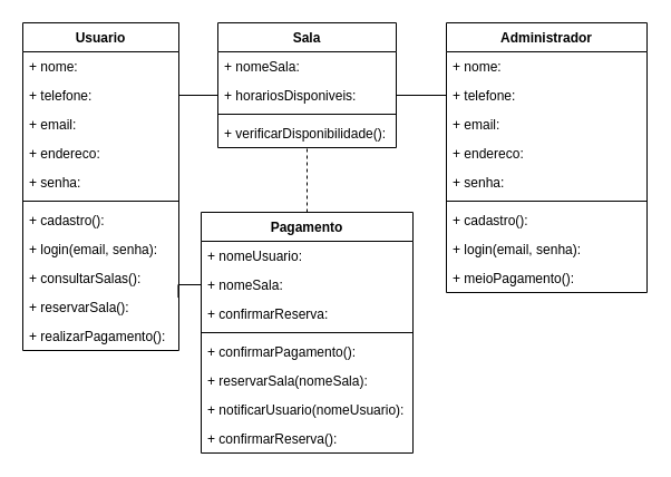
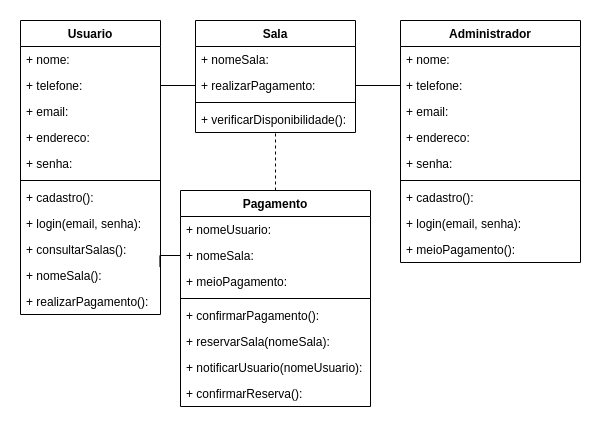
  <mxCell id="0" />
  <mxCell id="1" parent="0" />
  <mxCell id="2" value="Usuario" style="swimlane;fontStyle=1;align=center;verticalAlign=top;childLayout=stackLayout;horizontal=1;startSize=26;horizontalStack=0;resizeParent=1;resizeParentMax=0;resizeLast=0;collapsible=1;marginBottom=0;whiteSpace=wrap;html=1;" parent="1" vertex="1"><mxGeometry x="20" y="20" width="140" height="294" as="geometry" /></mxCell>
  <mxCell id="3" value="+ nome:&amp;nbsp;&lt;div&gt;&lt;br&gt;&lt;/div&gt;" style="text;strokeColor=none;fillColor=none;align=left;verticalAlign=top;spacingLeft=4;spacingRight=4;overflow=hidden;rotatable=0;points=[[0,0.5],[1,0.5]];portConstraint=eastwest;whiteSpace=wrap;html=1;" parent="2" vertex="1"><mxGeometry y="26" width="140" height="26" as="geometry" /></mxCell>
  <mxCell id="4" value="+ telefone:&amp;nbsp;" style="text;strokeColor=none;fillColor=none;align=left;verticalAlign=top;spacingLeft=4;spacingRight=4;overflow=hidden;rotatable=0;points=[[0,0.5],[1,0.5]];portConstraint=eastwest;whiteSpace=wrap;html=1;" parent="2" vertex="1"><mxGeometry y="52" width="140" height="26" as="geometry" /></mxCell>
  <mxCell id="5" value="+ email:&amp;nbsp;" style="text;strokeColor=none;fillColor=none;align=left;verticalAlign=top;spacingLeft=4;spacingRight=4;overflow=hidden;rotatable=0;points=[[0,0.5],[1,0.5]];portConstraint=eastwest;whiteSpace=wrap;html=1;" parent="2" vertex="1"><mxGeometry y="78" width="140" height="26" as="geometry" /></mxCell>
  <mxCell id="6" value="+ endereco:&amp;nbsp;" style="text;strokeColor=none;fillColor=none;align=left;verticalAlign=top;spacingLeft=4;spacingRight=4;overflow=hidden;rotatable=0;points=[[0,0.5],[1,0.5]];portConstraint=eastwest;whiteSpace=wrap;html=1;" parent="2" vertex="1"><mxGeometry y="104" width="140" height="26" as="geometry" /></mxCell>
  <mxCell id="7" value="+ senha:&amp;nbsp;" style="text;strokeColor=none;fillColor=none;align=left;verticalAlign=top;spacingLeft=4;spacingRight=4;overflow=hidden;rotatable=0;points=[[0,0.5],[1,0.5]];portConstraint=eastwest;whiteSpace=wrap;html=1;" parent="2" vertex="1"><mxGeometry y="130" width="140" height="26" as="geometry" /></mxCell>
  <mxCell id="8" value="" style="line;strokeWidth=1;fillColor=none;align=left;verticalAlign=middle;spacingTop=-1;spacingLeft=3;spacingRight=3;rotatable=0;labelPosition=right;points=[];portConstraint=eastwest;strokeColor=inherit;" parent="2" vertex="1"><mxGeometry y="156" width="140" height="8" as="geometry" /></mxCell>
  <mxCell id="9" value="+ cadastro():&amp;nbsp;" style="text;strokeColor=none;fillColor=none;align=left;verticalAlign=top;spacingLeft=4;spacingRight=4;overflow=hidden;rotatable=0;points=[[0,0.5],[1,0.5]];portConstraint=eastwest;whiteSpace=wrap;html=1;" parent="2" vertex="1"><mxGeometry y="164" width="140" height="26" as="geometry" /></mxCell>
  <mxCell id="10" value="+ login(email, senha):&amp;nbsp;" style="text;strokeColor=none;fillColor=none;align=left;verticalAlign=top;spacingLeft=4;spacingRight=4;overflow=hidden;rotatable=0;points=[[0,0.5],[1,0.5]];portConstraint=eastwest;whiteSpace=wrap;html=1;" parent="2" vertex="1"><mxGeometry y="190" width="140" height="26" as="geometry" /></mxCell>
  <mxCell id="11" value="+ consultarSalas():&amp;nbsp;" style="text;strokeColor=none;fillColor=none;align=left;verticalAlign=top;spacingLeft=4;spacingRight=4;overflow=hidden;rotatable=0;points=[[0,0.5],[1,0.5]];portConstraint=eastwest;whiteSpace=wrap;html=1;" parent="2" vertex="1"><mxGeometry y="216" width="140" height="26" as="geometry" /></mxCell>
- <mxCell id="12" value="+ reservarSala():&amp;nbsp;" style="text;strokeColor=none;fillColor=none;align=left;verticalAlign=top;spacingLeft=4;spacingRight=4;overflow=hidden;rotatable=0;points=[[0,0.5],[1,0.5]];portConstraint=eastwest;whiteSpace=wrap;html=1;" parent="2" vertex="1"><mxGeometry y="242" width="140" height="26" as="geometry" /></mxCell>
+ <mxCell id="12" value="+ nomeSala():&amp;nbsp;" style="text;strokeColor=none;fillColor=none;align=left;verticalAlign=top;spacingLeft=4;spacingRight=4;overflow=hidden;rotatable=0;points=[[0,0.5],[1,0.5]];portConstraint=eastwest;whiteSpace=wrap;html=1;" parent="2" vertex="1"><mxGeometry y="242" width="140" height="26" as="geometry" /></mxCell>
  <mxCell id="13" value="+ realizarPagamento():&amp;nbsp;" style="text;strokeColor=none;fillColor=none;align=left;verticalAlign=top;spacingLeft=4;spacingRight=4;overflow=hidden;rotatable=0;points=[[0,0.5],[1,0.5]];portConstraint=eastwest;whiteSpace=wrap;html=1;" vertex="1" parent="2"><mxGeometry y="268" width="140" height="26" as="geometry" /></mxCell>
  <mxCell id="14" value="Administrador" style="swimlane;fontStyle=1;align=center;verticalAlign=top;childLayout=stackLayout;horizontal=1;startSize=26;horizontalStack=0;resizeParent=1;resizeParentMax=0;resizeLast=0;collapsible=1;marginBottom=0;whiteSpace=wrap;html=1;" parent="1" vertex="1"><mxGeometry x="400" y="20" width="180" height="242" as="geometry" /></mxCell>
  <mxCell id="15" value="+ nome:&amp;nbsp;&lt;div&gt;&lt;br&gt;&lt;/div&gt;" style="text;strokeColor=none;fillColor=none;align=left;verticalAlign=top;spacingLeft=4;spacingRight=4;overflow=hidden;rotatable=0;points=[[0,0.5],[1,0.5]];portConstraint=eastwest;whiteSpace=wrap;html=1;" parent="14" vertex="1"><mxGeometry y="26" width="180" height="26" as="geometry" /></mxCell>
  <mxCell id="16" value="+ telefone:" style="text;strokeColor=none;fillColor=none;align=left;verticalAlign=top;spacingLeft=4;spacingRight=4;overflow=hidden;rotatable=0;points=[[0,0.5],[1,0.5]];portConstraint=eastwest;whiteSpace=wrap;html=1;" parent="14" vertex="1"><mxGeometry y="52" width="180" height="26" as="geometry" /></mxCell>
  <mxCell id="17" value="+ email:&amp;nbsp;" style="text;strokeColor=none;fillColor=none;align=left;verticalAlign=top;spacingLeft=4;spacingRight=4;overflow=hidden;rotatable=0;points=[[0,0.5],[1,0.5]];portConstraint=eastwest;whiteSpace=wrap;html=1;" parent="14" vertex="1"><mxGeometry y="78" width="180" height="26" as="geometry" /></mxCell>
  <mxCell id="18" value="+ endereco:&amp;nbsp;" style="text;strokeColor=none;fillColor=none;align=left;verticalAlign=top;spacingLeft=4;spacingRight=4;overflow=hidden;rotatable=0;points=[[0,0.5],[1,0.5]];portConstraint=eastwest;whiteSpace=wrap;html=1;" parent="14" vertex="1"><mxGeometry y="104" width="180" height="26" as="geometry" /></mxCell>
  <mxCell id="19" value="+ senha:&amp;nbsp;" style="text;strokeColor=none;fillColor=none;align=left;verticalAlign=top;spacingLeft=4;spacingRight=4;overflow=hidden;rotatable=0;points=[[0,0.5],[1,0.5]];portConstraint=eastwest;whiteSpace=wrap;html=1;" parent="14" vertex="1"><mxGeometry y="130" width="180" height="26" as="geometry" /></mxCell>
  <mxCell id="20" value="" style="line;strokeWidth=1;fillColor=none;align=left;verticalAlign=middle;spacingTop=-1;spacingLeft=3;spacingRight=3;rotatable=0;labelPosition=right;points=[];portConstraint=eastwest;strokeColor=inherit;" parent="14" vertex="1"><mxGeometry y="156" width="180" height="8" as="geometry" /></mxCell>
  <mxCell id="21" value="+ cadastro():&amp;nbsp;" style="text;strokeColor=none;fillColor=none;align=left;verticalAlign=top;spacingLeft=4;spacingRight=4;overflow=hidden;rotatable=0;points=[[0,0.5],[1,0.5]];portConstraint=eastwest;whiteSpace=wrap;html=1;" parent="14" vertex="1"><mxGeometry y="164" width="180" height="26" as="geometry" /></mxCell>
  <mxCell id="22" value="+ login(email, senha):&amp;nbsp;" style="text;strokeColor=none;fillColor=none;align=left;verticalAlign=top;spacingLeft=4;spacingRight=4;overflow=hidden;rotatable=0;points=[[0,0.5],[1,0.5]];portConstraint=eastwest;whiteSpace=wrap;html=1;" parent="14" vertex="1"><mxGeometry y="190" width="180" height="26" as="geometry" /></mxCell>
  <mxCell id="23" value="+ meioPagamento():&amp;nbsp;" style="text;strokeColor=none;fillColor=none;align=left;verticalAlign=top;spacingLeft=4;spacingRight=4;overflow=hidden;rotatable=0;points=[[0,0.5],[1,0.5]];portConstraint=eastwest;whiteSpace=wrap;html=1;" parent="14" vertex="1"><mxGeometry y="216" width="180" height="26" as="geometry" /></mxCell>
  <mxCell id="24" value="Pagamento" style="swimlane;fontStyle=1;align=center;verticalAlign=top;childLayout=stackLayout;horizontal=1;startSize=26;horizontalStack=0;resizeParent=1;resizeParentMax=0;resizeLast=0;collapsible=1;marginBottom=0;whiteSpace=wrap;html=1;" parent="1" vertex="1"><mxGeometry x="180" y="190" width="190" height="216" as="geometry" /></mxCell>
  <mxCell id="25" value="+ nomeUsuario:&amp;nbsp;&lt;div&gt;&lt;br&gt;&lt;/div&gt;" style="text;strokeColor=none;fillColor=none;align=left;verticalAlign=top;spacingLeft=4;spacingRight=4;overflow=hidden;rotatable=0;points=[[0,0.5],[1,0.5]];portConstraint=eastwest;whiteSpace=wrap;html=1;" parent="24" vertex="1"><mxGeometry y="26" width="190" height="26" as="geometry" /></mxCell>
  <mxCell id="26" value="+ nomeSala:&amp;nbsp;" style="text;strokeColor=none;fillColor=none;align=left;verticalAlign=top;spacingLeft=4;spacingRight=4;overflow=hidden;rotatable=0;points=[[0,0.5],[1,0.5]];portConstraint=eastwest;whiteSpace=wrap;html=1;" parent="24" vertex="1"><mxGeometry y="52" width="190" height="26" as="geometry" /></mxCell>
- <mxCell id="27" value="+ confirmarReserva:&amp;nbsp;" style="text;strokeColor=none;fillColor=none;align=left;verticalAlign=top;spacingLeft=4;spacingRight=4;overflow=hidden;rotatable=0;points=[[0,0.5],[1,0.5]];portConstraint=eastwest;whiteSpace=wrap;html=1;" vertex="1" parent="24"><mxGeometry y="78" width="190" height="26" as="geometry" /></mxCell>
+ <mxCell id="27" value="+ meioPagamento:&amp;nbsp;" style="text;strokeColor=none;fillColor=none;align=left;verticalAlign=top;spacingLeft=4;spacingRight=4;overflow=hidden;rotatable=0;points=[[0,0.5],[1,0.5]];portConstraint=eastwest;whiteSpace=wrap;html=1;" vertex="1" parent="24"><mxGeometry y="78" width="190" height="26" as="geometry" /></mxCell>
  <mxCell id="28" value="" style="line;strokeWidth=1;fillColor=none;align=left;verticalAlign=middle;spacingTop=-1;spacingLeft=3;spacingRight=3;rotatable=0;labelPosition=right;points=[];portConstraint=eastwest;strokeColor=inherit;" parent="24" vertex="1"><mxGeometry y="104" width="190" height="8" as="geometry" /></mxCell>
  <mxCell id="29" value="+ confirmarPagamento():" style="text;strokeColor=none;fillColor=none;align=left;verticalAlign=top;spacingLeft=4;spacingRight=4;overflow=hidden;rotatable=0;points=[[0,0.5],[1,0.5]];portConstraint=eastwest;whiteSpace=wrap;html=1;" parent="24" vertex="1"><mxGeometry y="112" width="190" height="26" as="geometry" /></mxCell>
  <mxCell id="30" value="+ reservarSala(nomeSala):" style="text;strokeColor=none;fillColor=none;align=left;verticalAlign=top;spacingLeft=4;spacingRight=4;overflow=hidden;rotatable=0;points=[[0,0.5],[1,0.5]];portConstraint=eastwest;whiteSpace=wrap;html=1;" vertex="1" parent="24"><mxGeometry y="138" width="190" height="26" as="geometry" /></mxCell>
  <mxCell id="31" value="+ notificarUsuario(nomeUsuario):" style="text;strokeColor=none;fillColor=none;align=left;verticalAlign=top;spacingLeft=4;spacingRight=4;overflow=hidden;rotatable=0;points=[[0,0.5],[1,0.5]];portConstraint=eastwest;whiteSpace=wrap;html=1;" parent="24" vertex="1"><mxGeometry y="164" width="190" height="26" as="geometry" /></mxCell>
  <mxCell id="32" value="+ confirmarReserva():" style="text;strokeColor=none;fillColor=none;align=left;verticalAlign=top;spacingLeft=4;spacingRight=4;overflow=hidden;rotatable=0;points=[[0,0.5],[1,0.5]];portConstraint=eastwest;whiteSpace=wrap;html=1;" parent="24" vertex="1"><mxGeometry y="190" width="190" height="26" as="geometry" /></mxCell>
  <mxCell id="33" value="Sala" style="swimlane;fontStyle=1;align=center;verticalAlign=top;childLayout=stackLayout;horizontal=1;startSize=26;horizontalStack=0;resizeParent=1;resizeParentMax=0;resizeLast=0;collapsible=1;marginBottom=0;whiteSpace=wrap;html=1;" parent="1" vertex="1"><mxGeometry x="195" y="20" width="160" height="112" as="geometry" /></mxCell>
  <mxCell id="34" value="+ nomeSala:&amp;nbsp;&lt;div&gt;&lt;br&gt;&lt;/div&gt;" style="text;strokeColor=none;fillColor=none;align=left;verticalAlign=top;spacingLeft=4;spacingRight=4;overflow=hidden;rotatable=0;points=[[0,0.5],[1,0.5]];portConstraint=eastwest;whiteSpace=wrap;html=1;" parent="33" vertex="1"><mxGeometry y="26" width="160" height="26" as="geometry" /></mxCell>
- <mxCell id="35" value="+ horariosDisponiveis:&amp;nbsp;&lt;div&gt;&lt;br&gt;&lt;/div&gt;" style="text;strokeColor=none;fillColor=none;align=left;verticalAlign=top;spacingLeft=4;spacingRight=4;overflow=hidden;rotatable=0;points=[[0,0.5],[1,0.5]];portConstraint=eastwest;whiteSpace=wrap;html=1;" parent="33" vertex="1"><mxGeometry y="52" width="160" height="26" as="geometry" /></mxCell>
+ <mxCell id="35" value="+ realizarPagamento:&amp;nbsp;&lt;div&gt;&lt;br&gt;&lt;/div&gt;" style="text;strokeColor=none;fillColor=none;align=left;verticalAlign=top;spacingLeft=4;spacingRight=4;overflow=hidden;rotatable=0;points=[[0,0.5],[1,0.5]];portConstraint=eastwest;whiteSpace=wrap;html=1;" parent="33" vertex="1"><mxGeometry y="52" width="160" height="26" as="geometry" /></mxCell>
  <mxCell id="36" value="" style="line;strokeWidth=1;fillColor=none;align=left;verticalAlign=middle;spacingTop=-1;spacingLeft=3;spacingRight=3;rotatable=0;labelPosition=right;points=[];portConstraint=eastwest;strokeColor=inherit;" parent="33" vertex="1"><mxGeometry y="78" width="160" height="8" as="geometry" /></mxCell>
  <mxCell id="37" value="+ verificarDisponibilidade():" style="text;strokeColor=none;fillColor=none;align=left;verticalAlign=top;spacingLeft=4;spacingRight=4;overflow=hidden;rotatable=0;points=[[0,0.5],[1,0.5]];portConstraint=eastwest;whiteSpace=wrap;html=1;" parent="33" vertex="1"><mxGeometry y="86" width="160" height="26" as="geometry" /></mxCell>
  <mxCell id="38" style="edgeStyle=orthogonalEdgeStyle;rounded=0;orthogonalLoop=1;jettySize=auto;html=1;exitX=1;exitY=0.5;exitDx=0;exitDy=0;entryX=0;entryY=0.5;entryDx=0;entryDy=0;endArrow=none;startFill=0;" parent="1" source="4" target="35" edge="1"><mxGeometry relative="1" as="geometry"><mxPoint x="275" y="111" as="targetPoint" /></mxGeometry></mxCell>
  <mxCell id="39" style="rounded=0;orthogonalLoop=1;jettySize=auto;html=1;exitX=1;exitY=0.5;exitDx=0;exitDy=0;endArrow=none;startFill=0;entryX=0;entryY=0.5;entryDx=0;entryDy=0;" parent="1" source="35" target="16" edge="1"><mxGeometry relative="1" as="geometry"><mxPoint x="600" y="90" as="targetPoint" /></mxGeometry></mxCell>
  <mxCell id="40" style="edgeStyle=orthogonalEdgeStyle;rounded=0;orthogonalLoop=1;jettySize=auto;html=1;exitX=0;exitY=0.5;exitDx=0;exitDy=0;entryX=0.996;entryY=0.176;entryDx=0;entryDy=0;endArrow=none;startFill=0;entryPerimeter=0;" parent="1" source="26" target="12" edge="1"><mxGeometry relative="1" as="geometry" /></mxCell>
  <mxCell id="41" style="rounded=0;orthogonalLoop=1;jettySize=auto;html=1;exitX=0.5;exitY=0;exitDx=0;exitDy=0;entryX=0.5;entryY=1.014;entryDx=0;entryDy=0;entryPerimeter=0;endArrow=none;startFill=0;dashed=1;" parent="1" source="24" target="37" edge="1"><mxGeometry relative="1" as="geometry" /></mxCell>
